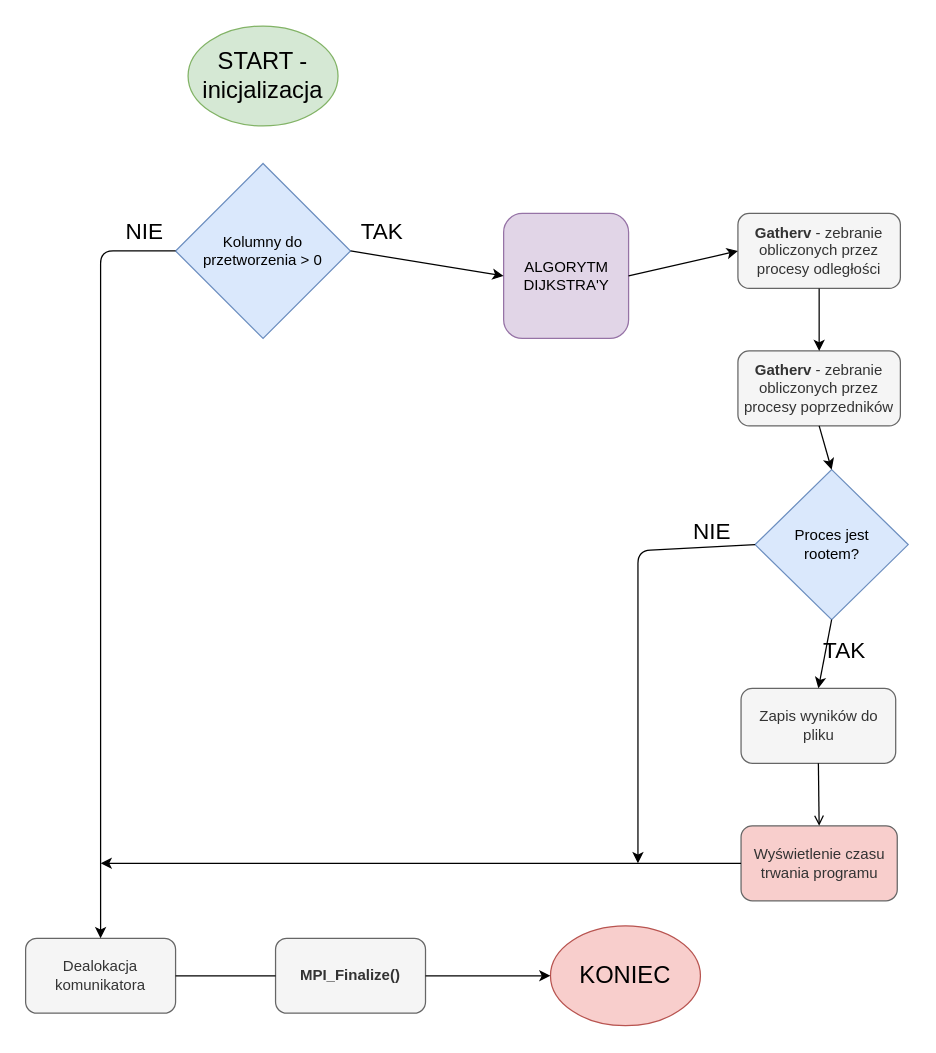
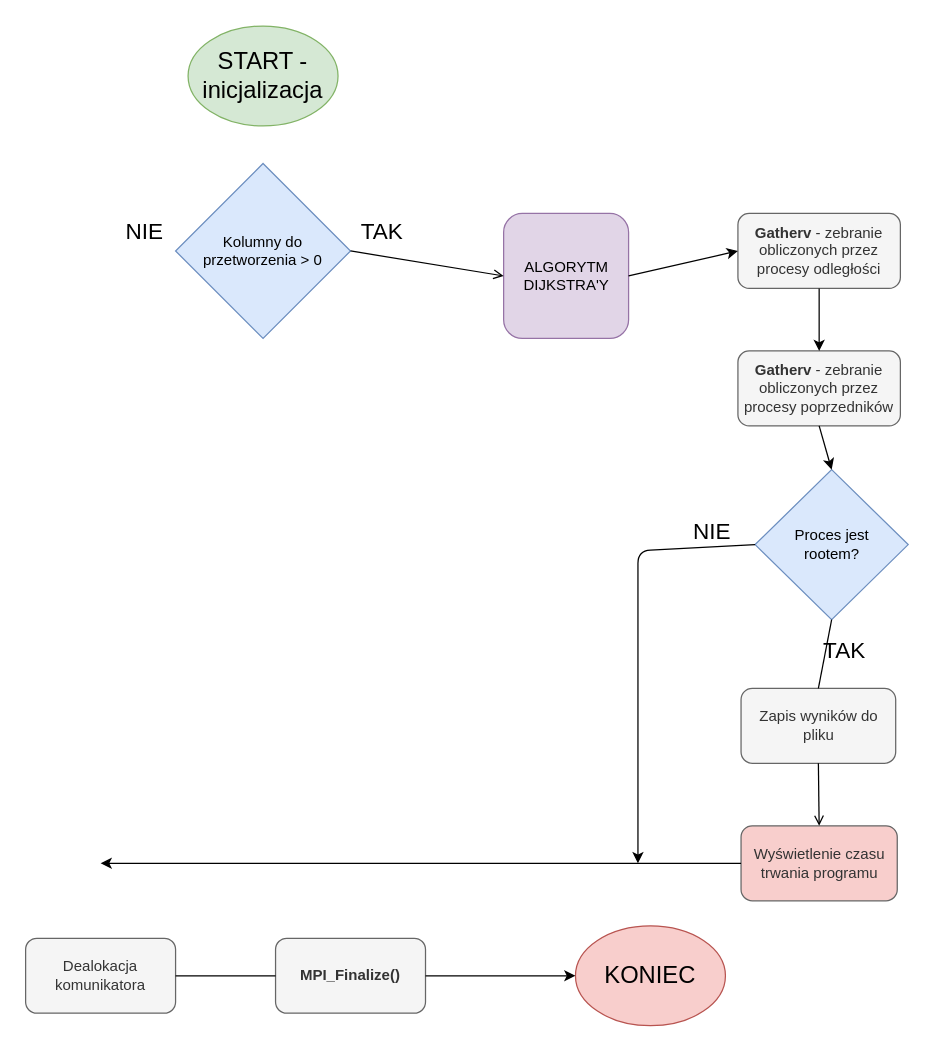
  <mxCell id="0" />
  <mxCell id="1" parent="0" />
  <mxCell id="2" value="START - inicjalizacja" style="ellipse;whiteSpace=wrap;html=1;fillColor=#d5e8d4;strokeColor=#82b366;fontSize=19;" parent="1" vertex="1"><mxGeometry x="150" y="20" width="120" height="80" as="geometry" /></mxCell>
  <mxCell id="3" value="Dealokacja komunikatora" style="rounded=1;whiteSpace=wrap;html=1;fillColor=#f5f5f5;strokeColor=#666666;fontColor=#333333;" parent="1" vertex="1"><mxGeometry x="20" y="750" width="120" height="60" as="geometry" /></mxCell>
  <mxCell id="4" value="Kolumny do przetworzenia &amp;gt; 0" style="rhombus;whiteSpace=wrap;html=1;fillColor=#dae8fc;strokeColor=#6c8ebf;" parent="1" vertex="1"><mxGeometry x="140" y="130" width="140" height="140" as="geometry" /></mxCell>
  <mxCell id="5" value="&lt;b&gt;MPI_Finalize()&lt;/b&gt;" style="rounded=1;whiteSpace=wrap;html=1;fillColor=#f5f5f5;strokeColor=#666666;fontColor=#333333;" parent="1" vertex="1"><mxGeometry x="220" y="750" width="120" height="60" as="geometry" /></mxCell>
- <mxCell id="6" value="KONIEC" style="ellipse;whiteSpace=wrap;html=1;fillColor=#f8cecc;strokeColor=#b85450;fontSize=19;" parent="1" vertex="1"><mxGeometry x="440" y="740" width="120" height="80" as="geometry" /></mxCell>
- <mxCell id="7" value="" style="endArrow=classic;html=1;exitX=0;exitY=0.5;exitDx=0;exitDy=0;entryX=0.5;entryY=0;entryDx=0;entryDy=0;" parent="1" source="4" target="3" edge="1"><mxGeometry width="50" height="50" relative="1" as="geometry"><mxPoint x="50" y="380" as="sourcePoint" /><mxPoint x="200" y="740" as="targetPoint" /><Array as="points"><mxPoint x="80" y="200" /><mxPoint x="80" y="730" /></Array></mxGeometry></mxCell>
+ <mxCell id="6" value="KONIEC" style="ellipse;whiteSpace=wrap;html=1;fillColor=#f8cecc;strokeColor=#b85450;fontSize=19;" parent="1" vertex="1"><mxGeometry x="460" y="740" width="120" height="80" as="geometry" /></mxCell>
  <mxCell id="8" value="&lt;b&gt;Gatherv&lt;/b&gt; - zebranie obliczonych przez procesy odległości" style="rounded=1;whiteSpace=wrap;html=1;fillColor=#f5f5f5;strokeColor=#666666;fontColor=#333333;" parent="1" vertex="1"><mxGeometry x="590" y="170" width="130" height="60" as="geometry" /></mxCell>
  <mxCell id="9" value="&lt;b&gt;Gatherv&lt;/b&gt; - zebranie obliczonych przez procesy poprzedników" style="rounded=1;whiteSpace=wrap;html=1;fillColor=#f5f5f5;strokeColor=#666666;fontColor=#333333;" parent="1" vertex="1"><mxGeometry x="590" y="280" width="130" height="60" as="geometry" /></mxCell>
  <mxCell id="10" value="Zapis wyników do pliku" style="rounded=1;whiteSpace=wrap;html=1;fillColor=#f5f5f5;strokeColor=#666666;fontColor=#333333;" parent="1" vertex="1"><mxGeometry x="592.5" y="550" width="123.75" height="60" as="geometry" /></mxCell>
  <mxCell id="11" value="Wyświetlenie czasu trwania programu" style="rounded=1;whiteSpace=wrap;html=1;fillColor=#f8cecc;strokeColor=#666666;fontColor=#333333;" parent="1" vertex="1"><mxGeometry x="592.5" y="660" width="125" height="60" as="geometry" /></mxCell>
  <mxCell id="12" value="" style="endArrow=classic;html=1;exitX=0;exitY=0.5;exitDx=0;exitDy=0;" parent="1" source="11" edge="1"><mxGeometry width="50" height="50" relative="1" as="geometry"><mxPoint x="240" y="910" as="sourcePoint" /><mxPoint x="80" y="690" as="targetPoint" /></mxGeometry></mxCell>
  <mxCell id="13" value="Proces jest &lt;br&gt;rootem?" style="rhombus;whiteSpace=wrap;html=1;fillColor=#dae8fc;strokeColor=#6c8ebf;" parent="1" vertex="1"><mxGeometry x="603.75" y="375" width="122.5" height="120" as="geometry" /></mxCell>
  <mxCell id="14" value="" style="endArrow=classic;html=1;exitX=0;exitY=0.5;exitDx=0;exitDy=0;" parent="1" source="13" edge="1"><mxGeometry width="50" height="50" relative="1" as="geometry"><mxPoint x="320" y="700" as="sourcePoint" /><mxPoint x="510" y="690" as="targetPoint" /><Array as="points"><mxPoint x="510" y="440" /></Array></mxGeometry></mxCell>
- <mxCell id="15" value="" style="endArrow=classic;html=1;entryX=0.5;entryY=0;entryDx=0;entryDy=0;exitX=0.5;exitY=1;exitDx=0;exitDy=0;" parent="1" source="13" target="10" edge="1"><mxGeometry width="50" height="50" relative="1" as="geometry"><mxPoint x="200" y="580" as="sourcePoint" /><mxPoint x="250" y="530" as="targetPoint" /></mxGeometry></mxCell>
+ <mxCell id="15" value="" style="endArrow=none;html=1;entryX=0.5;entryY=0;entryDx=0;entryDy=0;exitX=0.5;exitY=1;exitDx=0;exitDy=0;" parent="1" source="13" target="10" edge="1"><mxGeometry width="50" height="50" relative="1" as="geometry"><mxPoint x="200" y="580" as="sourcePoint" /><mxPoint x="250" y="530" as="targetPoint" /></mxGeometry></mxCell>
  <mxCell id="16" value="" style="endArrow=open;html=1;entryX=0.5;entryY=0;entryDx=0;entryDy=0;exitX=0.5;exitY=1;exitDx=0;exitDy=0;" parent="1" source="10" target="11" edge="1"><mxGeometry width="50" height="50" relative="1" as="geometry"><mxPoint x="300" y="810" as="sourcePoint" /><mxPoint x="350" y="760" as="targetPoint" /></mxGeometry></mxCell>
  <mxCell id="17" value="TAK" style="text;html=1;align=center;verticalAlign=middle;resizable=0;points=[];autosize=1;fontSize=18;" parent="1" vertex="1"><mxGeometry x="650" y="505" width="50" height="30" as="geometry" /></mxCell>
  <mxCell id="18" value="NIE" style="text;html=1;align=center;verticalAlign=middle;resizable=0;points=[];autosize=1;fontSize=18;" parent="1" vertex="1"><mxGeometry x="543.75" y="410" width="50" height="30" as="geometry" /></mxCell>
  <mxCell id="19" value="" style="endArrow=none;html=1;exitX=1;exitY=0.5;exitDx=0;exitDy=0;entryX=0;entryY=0.5;entryDx=0;entryDy=0;" parent="1" source="3" target="5" edge="1"><mxGeometry width="50" height="50" relative="1" as="geometry"><mxPoint x="120" y="970" as="sourcePoint" /><mxPoint x="80" y="920" as="targetPoint" /></mxGeometry></mxCell>
  <mxCell id="20" value="" style="endArrow=classic;html=1;entryX=0;entryY=0.5;entryDx=0;entryDy=0;" parent="1" source="5" target="6" edge="1"><mxGeometry width="50" height="50" relative="1" as="geometry"><mxPoint x="190" y="840" as="sourcePoint" /><mxPoint x="250" y="880" as="targetPoint" /></mxGeometry></mxCell>
  <mxCell id="21" value="NIE" style="text;html=1;align=center;verticalAlign=middle;resizable=0;points=[];autosize=1;fontSize=18;" parent="1" vertex="1"><mxGeometry x="90" y="170" width="50" height="30" as="geometry" /></mxCell>
  <mxCell id="22" value="ALGORYTM DIJKSTRA'Y" style="rounded=1;whiteSpace=wrap;html=1;fillColor=#e1d5e7;strokeColor=#9673a6;" parent="1" vertex="1"><mxGeometry x="402.51" y="170" width="100" height="100" as="geometry" /></mxCell>
  <mxCell id="23" value="" style="endArrow=classic;html=1;entryX=0.5;entryY=0;entryDx=0;entryDy=0;exitX=0.5;exitY=1;exitDx=0;exitDy=0;" parent="1" source="9" target="13" edge="1"><mxGeometry width="50" height="50" relative="1" as="geometry"><mxPoint x="300" y="490" as="sourcePoint" /><mxPoint x="350" y="440" as="targetPoint" /></mxGeometry></mxCell>
  <mxCell id="24" value="" style="endArrow=classic;html=1;entryX=0.5;entryY=0;entryDx=0;entryDy=0;exitX=0.5;exitY=1;exitDx=0;exitDy=0;" parent="1" source="8" target="9" edge="1"><mxGeometry width="50" height="50" relative="1" as="geometry"><mxPoint x="300" y="500" as="sourcePoint" /><mxPoint x="350" y="450" as="targetPoint" /></mxGeometry></mxCell>
- <mxCell id="25" value="" style="endArrow=classic;html=1;exitX=1;exitY=0.5;exitDx=0;exitDy=0;entryX=0;entryY=0.5;entryDx=0;entryDy=0;" parent="1" source="4" target="22" edge="1"><mxGeometry width="50" height="50" relative="1" as="geometry"><mxPoint x="300" y="240" as="sourcePoint" /><mxPoint x="350" y="190" as="targetPoint" /></mxGeometry></mxCell>
+ <mxCell id="25" value="" style="endArrow=open;html=1;exitX=1;exitY=0.5;exitDx=0;exitDy=0;entryX=0;entryY=0.5;entryDx=0;entryDy=0;" parent="1" source="4" target="22" edge="1"><mxGeometry width="50" height="50" relative="1" as="geometry"><mxPoint x="300" y="240" as="sourcePoint" /><mxPoint x="350" y="190" as="targetPoint" /></mxGeometry></mxCell>
  <mxCell id="26" value="" style="endArrow=classic;html=1;entryX=0;entryY=0.5;entryDx=0;entryDy=0;exitX=1;exitY=0.5;exitDx=0;exitDy=0;" parent="1" source="22" target="8" edge="1"><mxGeometry width="50" height="50" relative="1" as="geometry"><mxPoint x="340" y="290" as="sourcePoint" /><mxPoint x="390" y="240" as="targetPoint" /></mxGeometry></mxCell>
  <mxCell id="27" value="TAK" style="text;html=1;align=center;verticalAlign=middle;resizable=0;points=[];autosize=1;fontSize=18;" parent="1" vertex="1"><mxGeometry x="280" y="170" width="50" height="30" as="geometry" /></mxCell>
